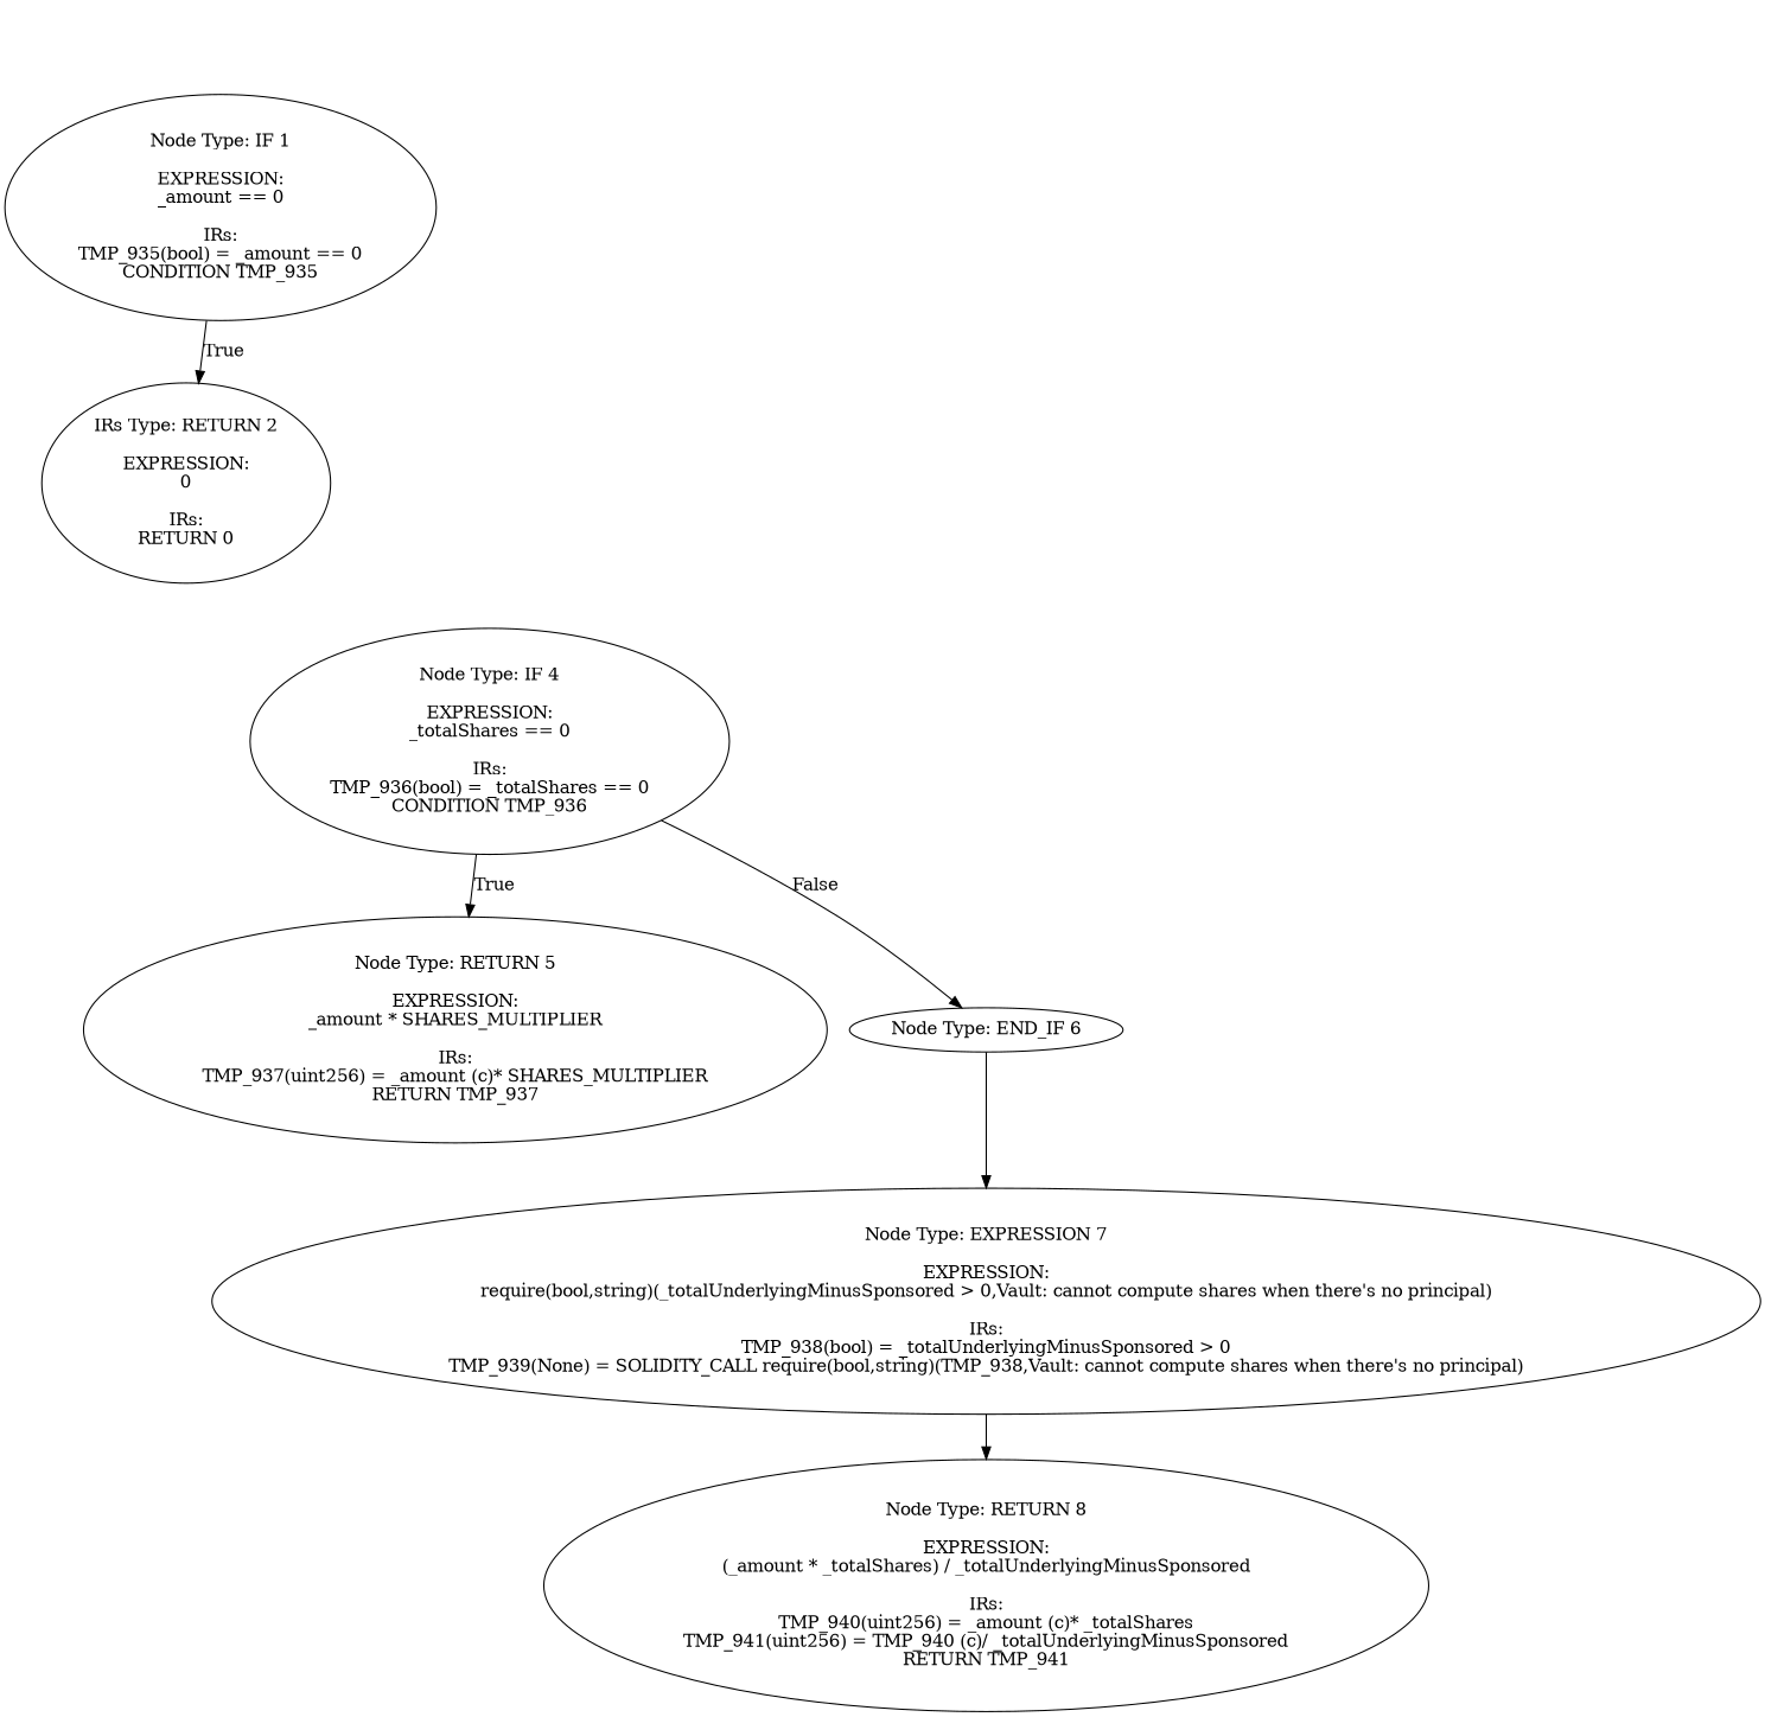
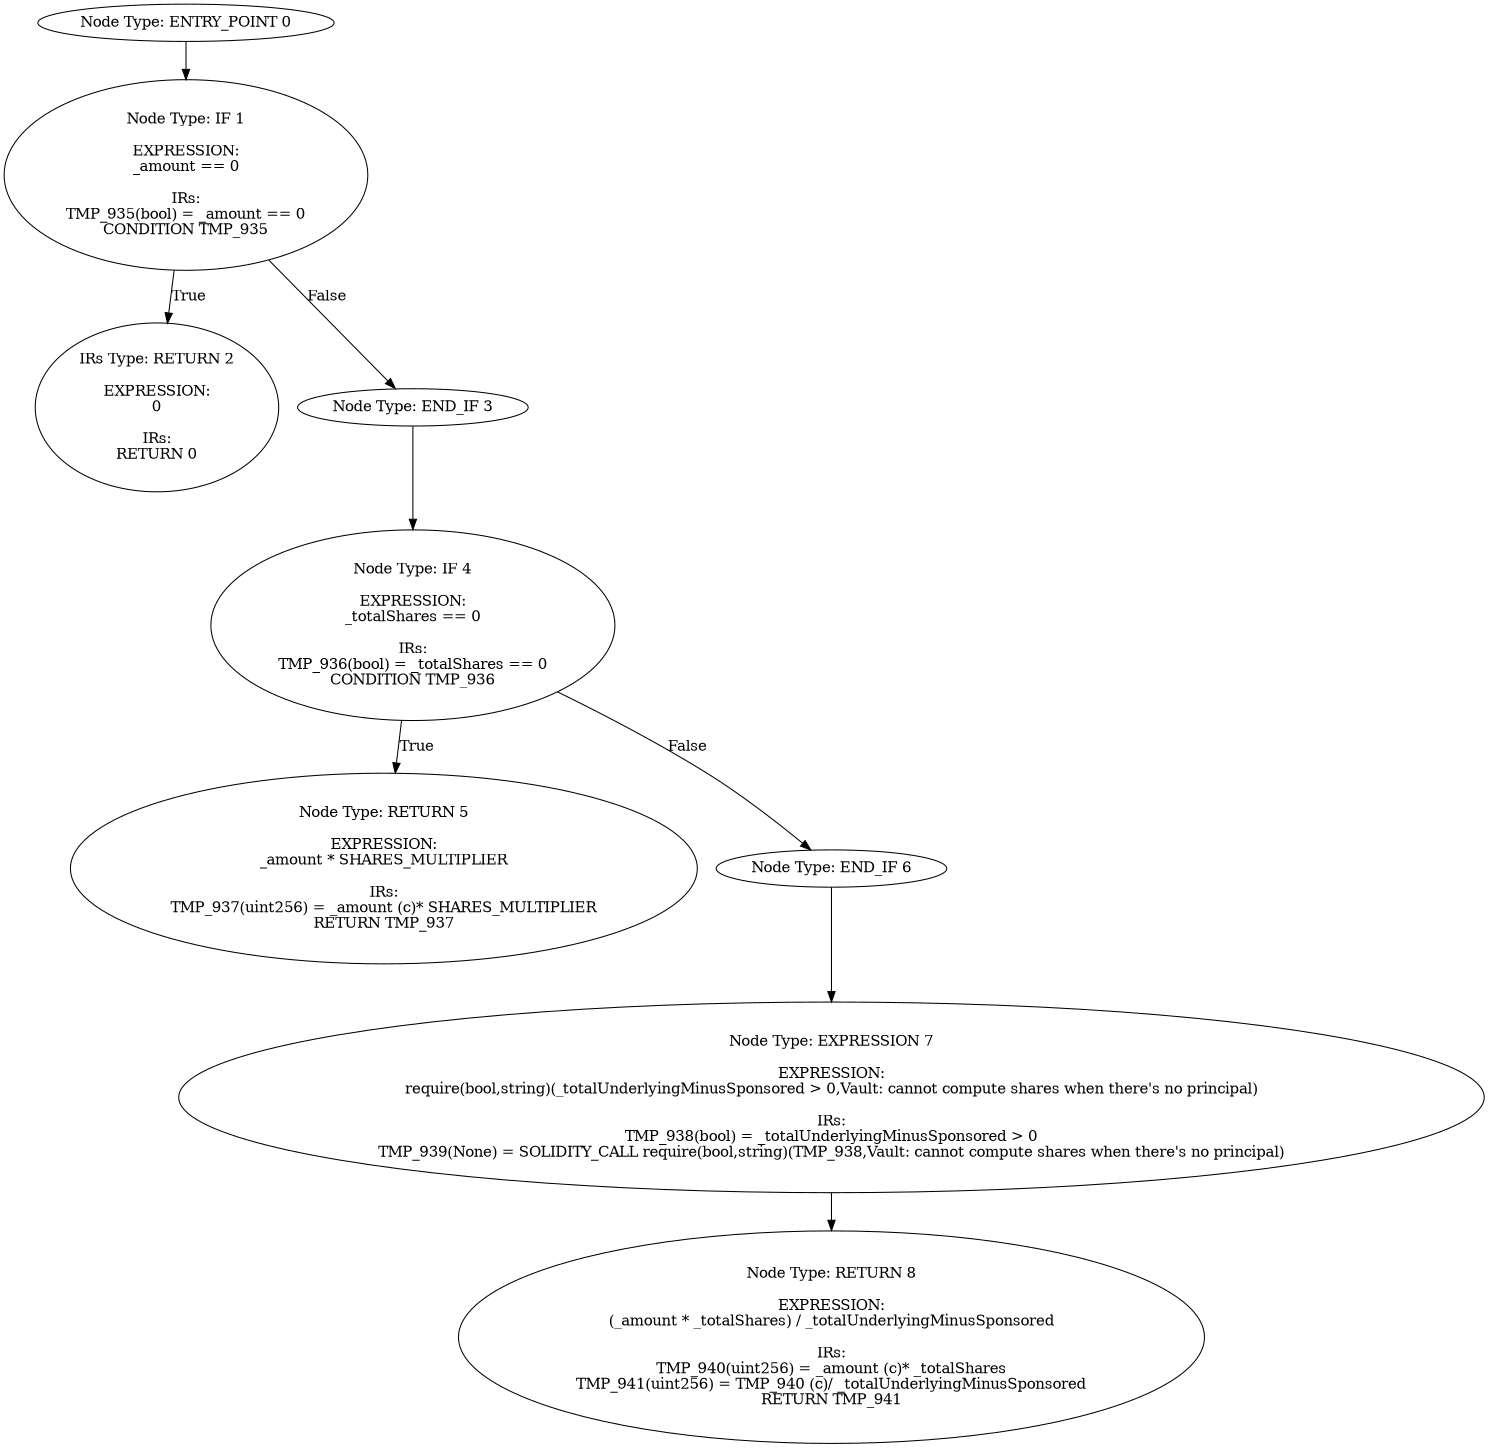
  digraph {
+   n1 [label="Node Type: ENTRY_POINT 0\n"]
    n2 [label="Node Type: IF 1\n\nEXPRESSION:\n_amount == 0\n\nIRs:\nTMP_935(bool) = _amount == 0\nCONDITION TMP_935"]
    n3 [label="IRs Type: RETURN 2\n\nEXPRESSION:\n0\n\nIRs:\nRETURN 0"]
+   n4 [label="Node Type: END_IF 3\n"]
    n5 [label="Node Type: IF 4\n\nEXPRESSION:\n_totalShares == 0\n\nIRs:\nTMP_936(bool) = _totalShares == 0\nCONDITION TMP_936"]
    n6 [label="Node Type: RETURN 5\n\nEXPRESSION:\n_amount * SHARES_MULTIPLIER\n\nIRs:\nTMP_937(uint256) = _amount (c)* SHARES_MULTIPLIER\nRETURN TMP_937"]
    n7 [label="Node Type: END_IF 6\n"]
    n8 [label="Node Type: EXPRESSION 7\n\nEXPRESSION:\nrequire(bool,string)(_totalUnderlyingMinusSponsored > 0,Vault: cannot compute shares when there's no principal)\n\nIRs:\nTMP_938(bool) = _totalUnderlyingMinusSponsored > 0\nTMP_939(None) = SOLIDITY_CALL require(bool,string)(TMP_938,Vault: cannot compute shares when there's no principal)"]
    n9 [label="Node Type: RETURN 8\n\nEXPRESSION:\n(_amount * _totalShares) / _totalUnderlyingMinusSponsored\n\nIRs:\nTMP_940(uint256) = _amount (c)* _totalShares\nTMP_941(uint256) = TMP_940 (c)/ _totalUnderlyingMinusSponsored\nRETURN TMP_941"]
+   n1 -> n2
    n2 -> n3 [label=True]
+   n2 -> n4 [label=False]
+   n4 -> n5
    n5 -> n6 [label=True]
    n5 -> n7 [label=False]
    n7 -> n8
    n8 -> n9
  }
